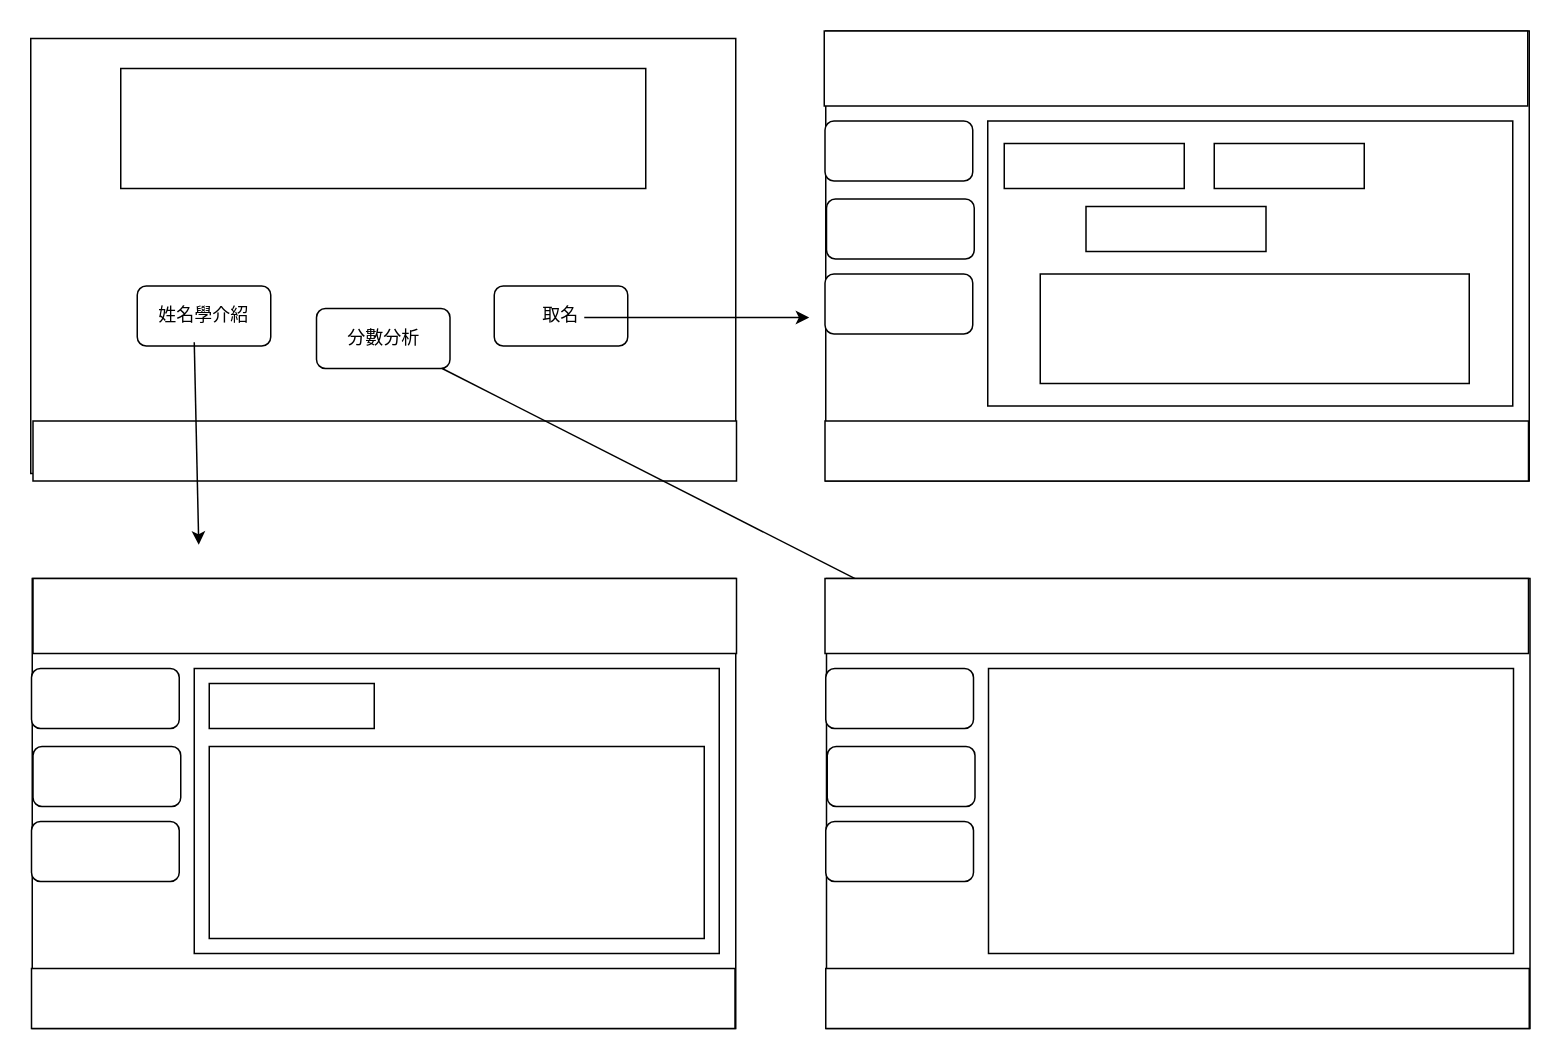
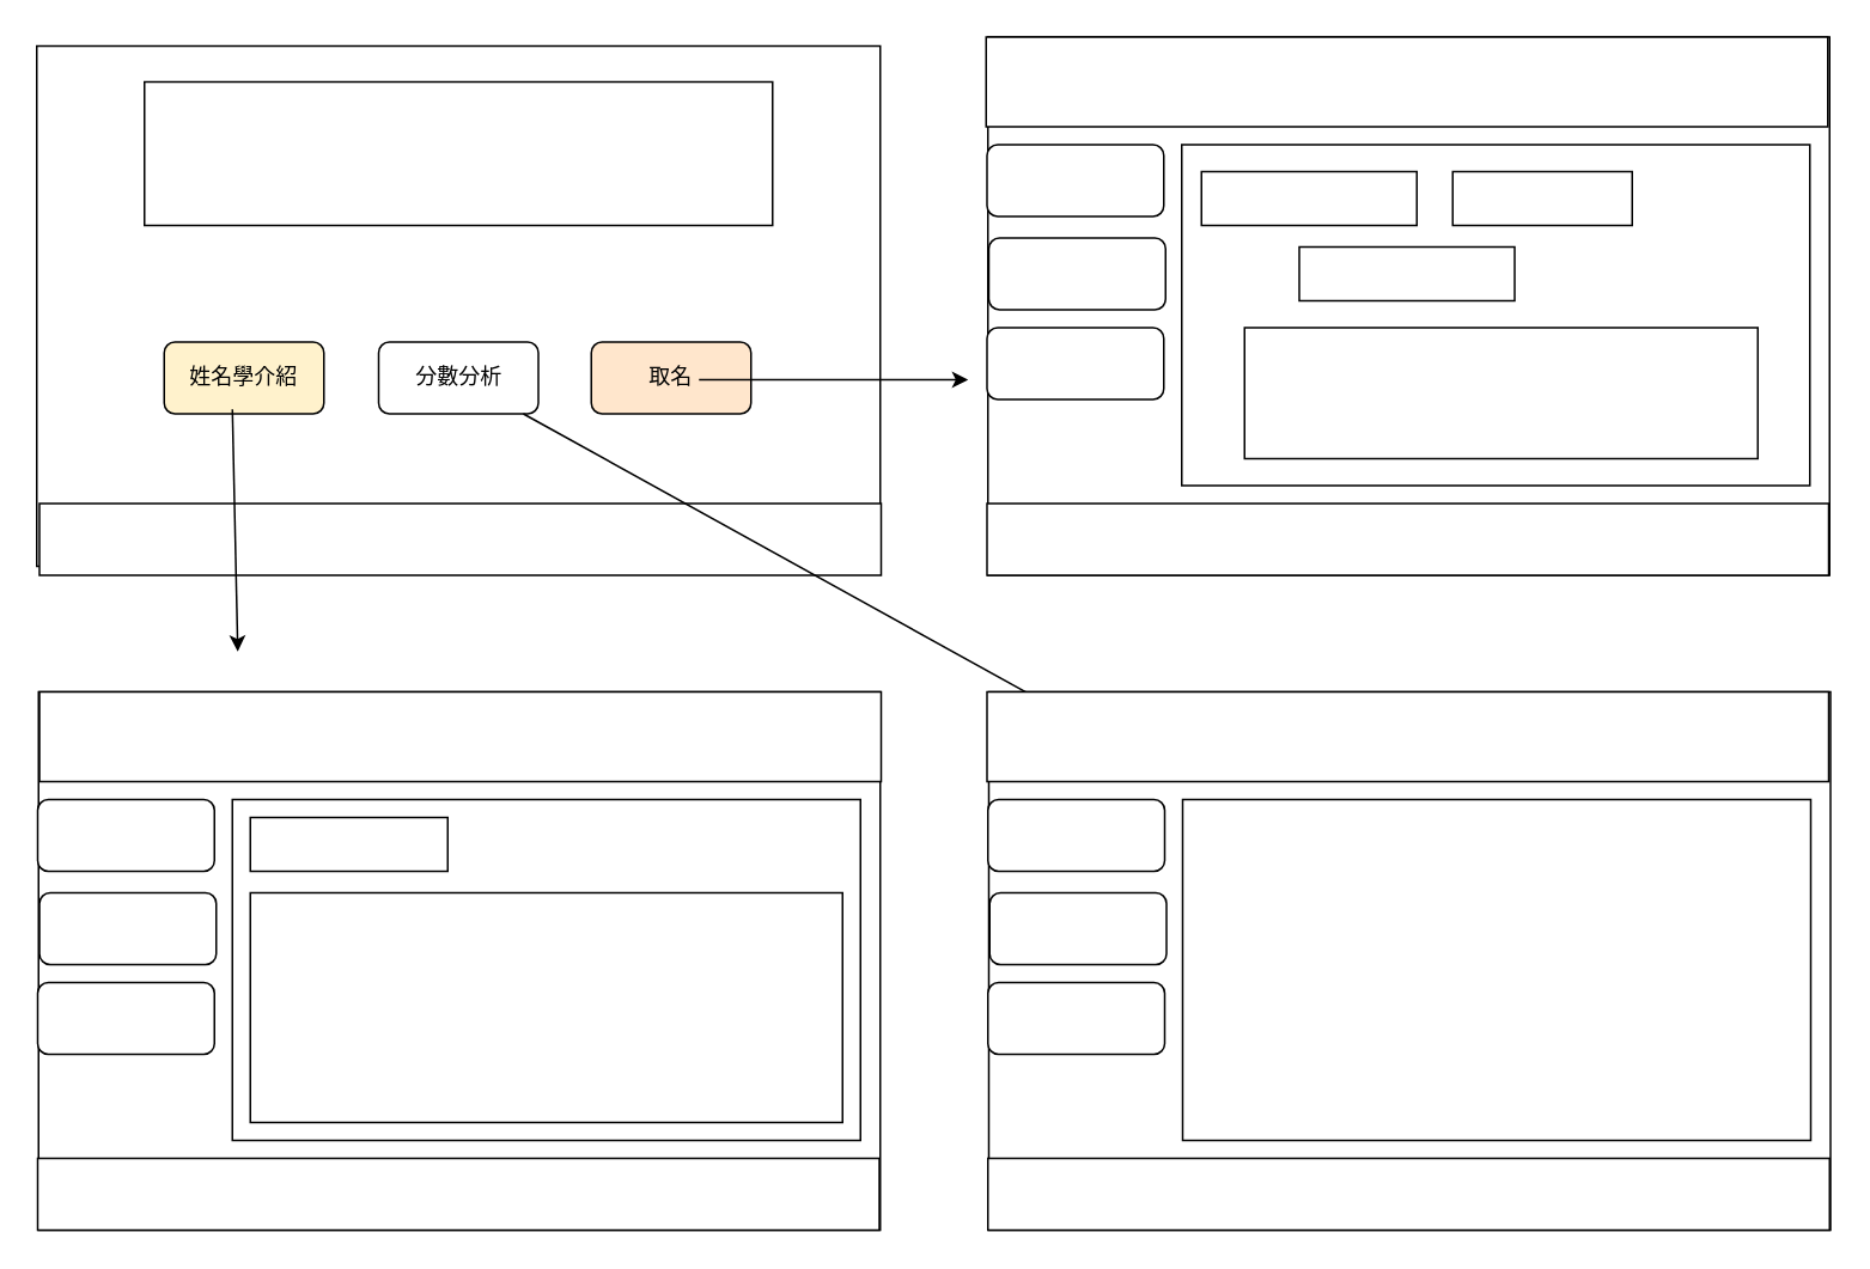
  <mxCell id="0" />
  <mxCell id="1" parent="0" />
  <mxCell id="2" value="" style="rounded=0;whiteSpace=wrap;html=1;" vertex="1" parent="1"><mxGeometry x="20" y="25" width="470" height="290" as="geometry" /></mxCell>
  <mxCell id="3" value="" style="rounded=0;whiteSpace=wrap;html=1;" vertex="1" parent="1"><mxGeometry x="80" y="45" width="350" height="80" as="geometry" /></mxCell>
- <mxCell id="4" value="分數分析" style="rounded=1;whiteSpace=wrap;html=1;" vertex="1" parent="1"><mxGeometry x="210.5" y="205" width="89" height="40" as="geometry" /></mxCell>
- <mxCell id="5" value="姓名學介紹" style="rounded=1;whiteSpace=wrap;html=1;" vertex="1" parent="1"><mxGeometry x="91" y="190" width="89" height="40" as="geometry" /></mxCell>
- <mxCell id="6" value="取名" style="rounded=1;whiteSpace=wrap;html=1;" vertex="1" parent="1"><mxGeometry x="329" y="190" width="89" height="40" as="geometry" /></mxCell>
+ <mxCell id="4" value="分數分析" style="rounded=1;whiteSpace=wrap;html=1;" vertex="1" parent="1"><mxGeometry x="210.5" y="190" width="89" height="40" as="geometry" /></mxCell>
+ <mxCell id="5" value="姓名學介紹" style="rounded=1;whiteSpace=wrap;html=1;fillColor=#fff2cc;" vertex="1" parent="1"><mxGeometry x="91" y="190" width="89" height="40" as="geometry" /></mxCell>
+ <mxCell id="6" value="取名" style="rounded=1;whiteSpace=wrap;html=1;fillColor=#ffe6cc;" vertex="1" parent="1"><mxGeometry x="329" y="190" width="89" height="40" as="geometry" /></mxCell>
  <mxCell id="7" value="" style="rounded=0;whiteSpace=wrap;html=1;" vertex="1" parent="1"><mxGeometry x="21.5" y="280" width="469" height="40" as="geometry" /></mxCell>
  <mxCell id="8" value="" style="endArrow=classic;html=1;rounded=0;" edge="1" parent="1"><mxGeometry width="50" height="50" relative="1" as="geometry"><mxPoint x="389" y="211" as="sourcePoint" /><mxPoint x="539" y="211" as="targetPoint" /></mxGeometry></mxCell>
  <mxCell id="9" value="" style="endArrow=classic;html=1;rounded=0;" edge="1" parent="1" source="4"><mxGeometry width="50" height="50" relative="1" as="geometry"><mxPoint x="249" y="255" as="sourcePoint" /><mxPoint x="589" y="395" as="targetPoint" /></mxGeometry></mxCell>
  <mxCell id="10" value="" style="endArrow=classic;html=1;rounded=0;" edge="1" parent="1"><mxGeometry width="50" height="50" relative="1" as="geometry"><mxPoint x="129" y="227.5" as="sourcePoint" /><mxPoint x="132" y="362.5" as="targetPoint" /></mxGeometry></mxCell>
  <mxCell id="11" value="" style="rounded=0;whiteSpace=wrap;html=1;" vertex="1" parent="1"><mxGeometry x="21" y="385" width="469" height="300" as="geometry" /></mxCell>
  <mxCell id="12" value="" style="rounded=0;whiteSpace=wrap;html=1;" vertex="1" parent="1"><mxGeometry x="21.5" y="385" width="469" height="50" as="geometry" /></mxCell>
  <mxCell id="13" value="" style="rounded=0;whiteSpace=wrap;html=1;" vertex="1" parent="1"><mxGeometry x="20.5" y="645" width="469" height="40" as="geometry" /></mxCell>
  <mxCell id="14" value="" style="rounded=1;whiteSpace=wrap;html=1;" vertex="1" parent="1"><mxGeometry x="20.5" y="445" width="98.5" height="40" as="geometry" /></mxCell>
  <mxCell id="15" value="" style="rounded=1;whiteSpace=wrap;html=1;" vertex="1" parent="1"><mxGeometry x="21.5" y="497" width="98.5" height="40" as="geometry" /></mxCell>
  <mxCell id="16" value="" style="rounded=1;whiteSpace=wrap;html=1;" vertex="1" parent="1"><mxGeometry x="20.5" y="547" width="98.5" height="40" as="geometry" /></mxCell>
  <mxCell id="17" value="" style="rounded=0;whiteSpace=wrap;html=1;" vertex="1" parent="1"><mxGeometry x="129" y="445" width="350" height="190" as="geometry" /></mxCell>
  <mxCell id="18" value="" style="rounded=0;whiteSpace=wrap;html=1;" vertex="1" parent="1"><mxGeometry x="550" y="20" width="469" height="300" as="geometry" /></mxCell>
  <mxCell id="19" value="" style="rounded=0;whiteSpace=wrap;html=1;" vertex="1" parent="1"><mxGeometry x="549" y="20" width="469" height="50" as="geometry" /></mxCell>
  <mxCell id="20" value="" style="rounded=0;whiteSpace=wrap;html=1;" vertex="1" parent="1"><mxGeometry x="549.5" y="280" width="469" height="40" as="geometry" /></mxCell>
  <mxCell id="21" value="" style="rounded=1;whiteSpace=wrap;html=1;" vertex="1" parent="1"><mxGeometry x="549.5" y="80" width="98.5" height="40" as="geometry" /></mxCell>
  <mxCell id="22" value="" style="rounded=1;whiteSpace=wrap;html=1;" vertex="1" parent="1"><mxGeometry x="550.5" y="132" width="98.5" height="40" as="geometry" /></mxCell>
  <mxCell id="23" value="" style="rounded=1;whiteSpace=wrap;html=1;" vertex="1" parent="1"><mxGeometry x="549.5" y="182" width="98.5" height="40" as="geometry" /></mxCell>
  <mxCell id="24" value="" style="rounded=0;whiteSpace=wrap;html=1;" vertex="1" parent="1"><mxGeometry x="658" y="80" width="350" height="190" as="geometry" /></mxCell>
  <mxCell id="25" value="" style="rounded=0;whiteSpace=wrap;html=1;" vertex="1" parent="1"><mxGeometry x="550.5" y="385" width="469" height="300" as="geometry" /></mxCell>
  <mxCell id="26" value="" style="rounded=0;whiteSpace=wrap;html=1;" vertex="1" parent="1"><mxGeometry x="549.5" y="385" width="469" height="50" as="geometry" /></mxCell>
  <mxCell id="27" value="" style="rounded=0;whiteSpace=wrap;html=1;" vertex="1" parent="1"><mxGeometry x="550" y="645" width="469" height="40" as="geometry" /></mxCell>
  <mxCell id="28" value="" style="rounded=1;whiteSpace=wrap;html=1;" vertex="1" parent="1"><mxGeometry x="550" y="445" width="98.5" height="40" as="geometry" /></mxCell>
  <mxCell id="29" value="" style="rounded=1;whiteSpace=wrap;html=1;" vertex="1" parent="1"><mxGeometry x="551" y="497" width="98.5" height="40" as="geometry" /></mxCell>
  <mxCell id="30" value="" style="rounded=1;whiteSpace=wrap;html=1;" vertex="1" parent="1"><mxGeometry x="550" y="547" width="98.5" height="40" as="geometry" /></mxCell>
  <mxCell id="31" value="" style="rounded=0;whiteSpace=wrap;html=1;" vertex="1" parent="1"><mxGeometry x="658.5" y="445" width="350" height="190" as="geometry" /></mxCell>
  <mxCell id="32" value="" style="rounded=0;whiteSpace=wrap;html=1;" vertex="1" parent="1"><mxGeometry x="139" y="455" width="110" height="30" as="geometry" /></mxCell>
  <mxCell id="33" value="" style="rounded=0;whiteSpace=wrap;html=1;" vertex="1" parent="1"><mxGeometry x="139" y="497" width="330" height="128" as="geometry" /></mxCell>
  <mxCell id="34" value="" style="rounded=0;whiteSpace=wrap;html=1;" vertex="1" parent="1"><mxGeometry x="669" y="95" width="120" height="30" as="geometry" /></mxCell>
  <mxCell id="35" value="" style="rounded=0;whiteSpace=wrap;html=1;" vertex="1" parent="1"><mxGeometry x="809" y="95" width="100" height="30" as="geometry" /></mxCell>
  <mxCell id="36" value="" style="rounded=0;whiteSpace=wrap;html=1;" vertex="1" parent="1"><mxGeometry x="723.5" y="137" width="120" height="30" as="geometry" /></mxCell>
  <mxCell id="37" value="" style="rounded=0;whiteSpace=wrap;html=1;" vertex="1" parent="1"><mxGeometry x="693" y="182" width="286" height="73" as="geometry" /></mxCell>
